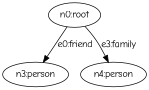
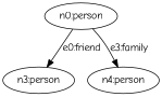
  strict digraph {
    fontname="Comic Neue"
    node [fontname="Comic Neue"]
    edge [fontname="Comic Neue"]
-   n1 [label="n0:root"]
+   n1 [label="n0:person"]
    n4 [label="n1:person"]
    n5 [label="n2:person"]
    n4 [label="n3:person"]
    n5 [label="n4:person"]
    n1 -> n4 [label="e1:friend" meeting_place=college]
    n1 -> n5 [label="e2:family" type=sister]
    n1 -> n4 [label="e0:friend" meeting_place=college]
    n1 -> n5 [label="e3:family" type=sister]
  }
